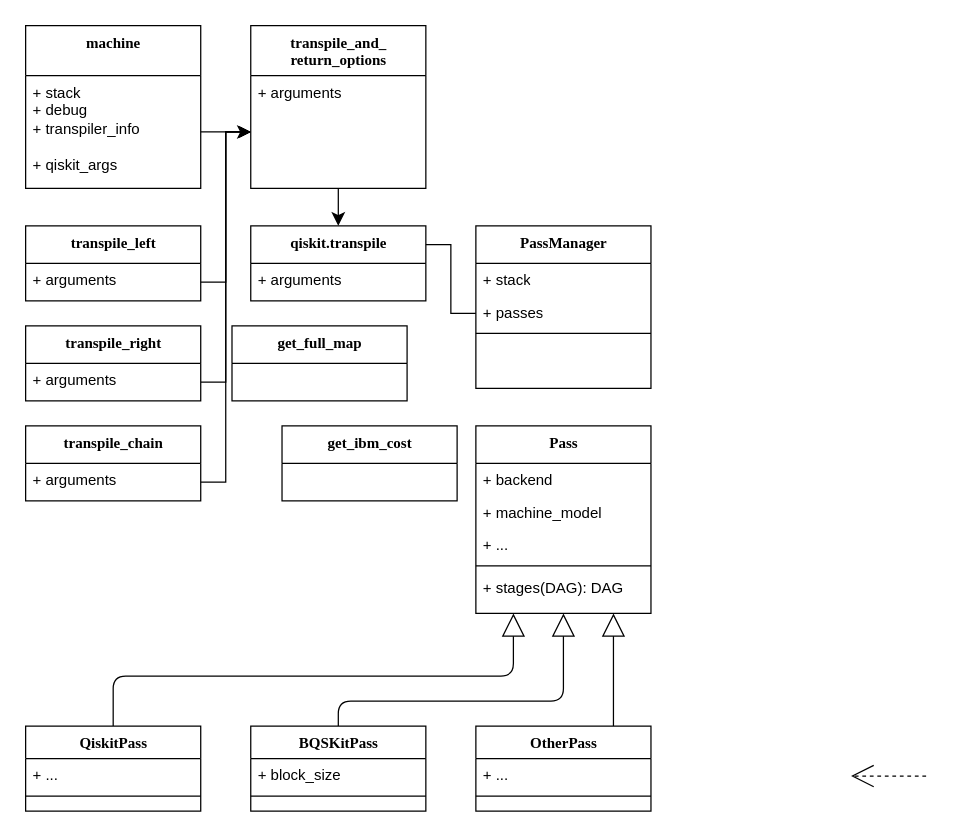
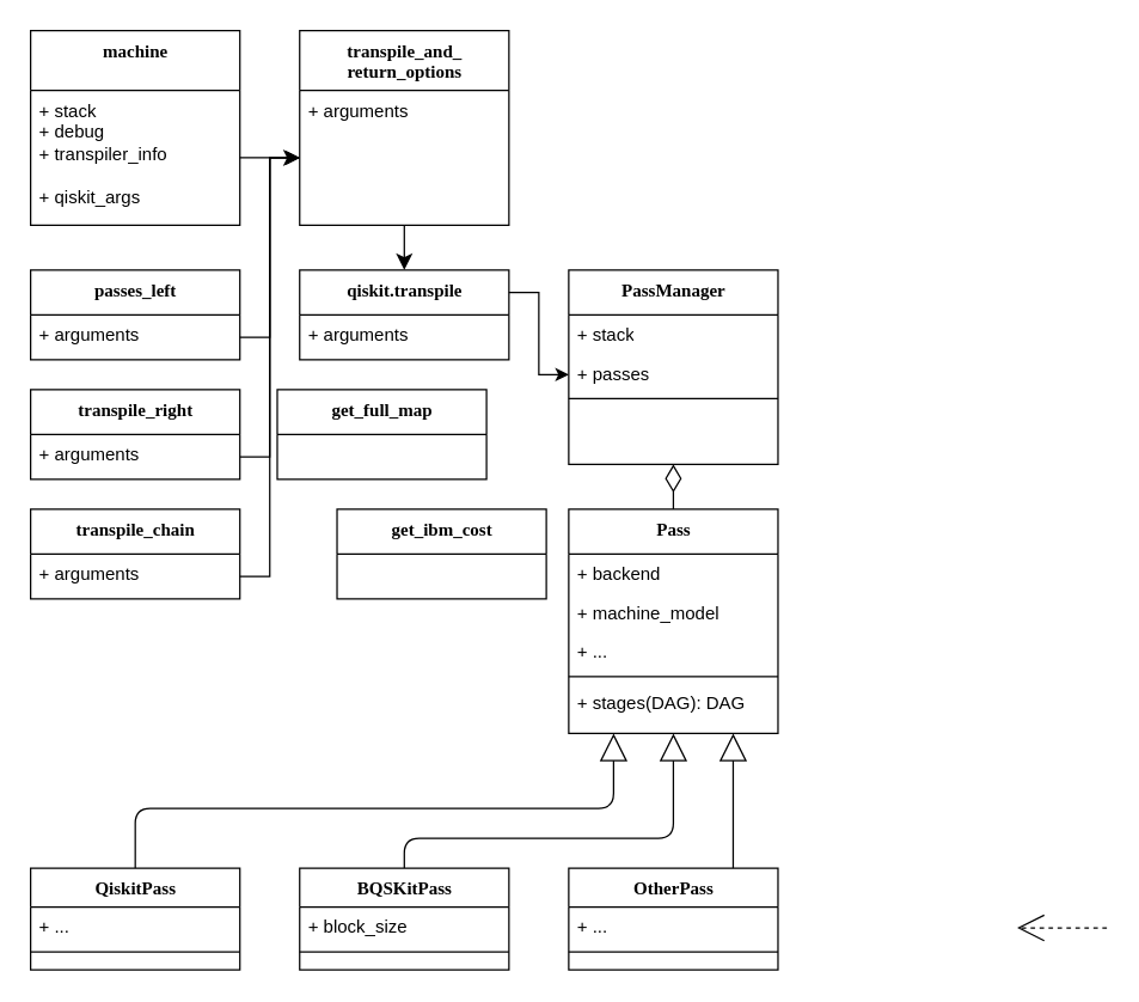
  <mxCell id="0" />
  <mxCell id="1" parent="0" />
  <mxCell id="2" style="edgeStyle=elbowEdgeStyle;html=1;labelBackgroundColor=none;startFill=0;startSize=8;endArrow=open;endFill=0;endSize=16;fontFamily=Verdana;fontSize=12;elbow=vertical;dashed=1;" parent="1" edge="1"><mxGeometry relative="1" as="geometry"><mxPoint x="740" y="620" as="sourcePoint" /><mxPoint x="680" y="620.469" as="targetPoint" /></mxGeometry></mxCell>
  <mxCell id="3" style="edgeStyle=orthogonalEdgeStyle;html=1;labelBackgroundColor=none;startFill=0;startSize=8;endArrow=block;endFill=0;endSize=16;fontFamily=Verdana;fontSize=12;exitX=0.5;exitY=0;exitDx=0;exitDy=0;" parent="1" source="4" edge="1"><mxGeometry relative="1" as="geometry"><Array as="points"><mxPoint x="90" y="540" /><mxPoint x="410" y="540" /><mxPoint x="410" y="490" /></Array><mxPoint x="50" y="640" as="sourcePoint" /><mxPoint x="410" y="490" as="targetPoint" /></mxGeometry></mxCell>
  <mxCell id="4" value="QiskitPass" style="swimlane;html=1;fontStyle=1;align=center;verticalAlign=top;childLayout=stackLayout;horizontal=1;startSize=26;horizontalStack=0;resizeParent=1;resizeLast=0;collapsible=1;marginBottom=0;swimlaneFillColor=#ffffff;rounded=0;shadow=0;comic=0;labelBackgroundColor=none;strokeWidth=1;fillColor=none;fontFamily=Verdana;fontSize=12" parent="1" vertex="1"><mxGeometry x="20" y="580" width="140" height="68" as="geometry" /></mxCell>
  <mxCell id="5" value="+ ..." style="text;html=1;strokeColor=none;fillColor=none;align=left;verticalAlign=top;spacingLeft=4;spacingRight=4;whiteSpace=wrap;overflow=hidden;rotatable=0;points=[[0,0.5],[1,0.5]];portConstraint=eastwest;" parent="4" vertex="1"><mxGeometry y="26" width="140" height="26" as="geometry" /></mxCell>
  <mxCell id="6" value="" style="line;html=1;strokeWidth=1;fillColor=none;align=left;verticalAlign=middle;spacingTop=-1;spacingLeft=3;spacingRight=3;rotatable=0;labelPosition=right;points=[];portConstraint=eastwest;" parent="4" vertex="1"><mxGeometry y="52" width="140" height="8" as="geometry" /></mxCell>
  <mxCell id="7" value="Pass" style="swimlane;html=1;fontStyle=1;align=center;verticalAlign=top;childLayout=stackLayout;horizontal=1;startSize=30;horizontalStack=0;resizeParent=1;resizeLast=0;collapsible=1;marginBottom=0;swimlaneFillColor=#ffffff;rounded=0;shadow=0;comic=0;labelBackgroundColor=none;strokeWidth=1;fillColor=none;fontFamily=Verdana;fontSize=12" parent="1" vertex="1"><mxGeometry x="380" y="340" width="140" height="150" as="geometry" /></mxCell>
  <mxCell id="8" value="+ backend" style="text;html=1;strokeColor=none;fillColor=none;align=left;verticalAlign=top;spacingLeft=4;spacingRight=4;whiteSpace=wrap;overflow=hidden;rotatable=0;points=[[0,0.5],[1,0.5]];portConstraint=eastwest;" parent="7" vertex="1"><mxGeometry y="30" width="140" height="26" as="geometry" /></mxCell>
  <mxCell id="9" value="+ machine_model" style="text;html=1;strokeColor=none;fillColor=none;align=left;verticalAlign=top;spacingLeft=4;spacingRight=4;whiteSpace=wrap;overflow=hidden;rotatable=0;points=[[0,0.5],[1,0.5]];portConstraint=eastwest;" parent="7" vertex="1"><mxGeometry y="56" width="140" height="26" as="geometry" /></mxCell>
  <mxCell id="10" value="+ ..." style="text;html=1;strokeColor=none;fillColor=none;align=left;verticalAlign=top;spacingLeft=4;spacingRight=4;whiteSpace=wrap;overflow=hidden;rotatable=0;points=[[0,0.5],[1,0.5]];portConstraint=eastwest;" parent="7" vertex="1"><mxGeometry y="82" width="140" height="26" as="geometry" /></mxCell>
  <mxCell id="11" value="" style="line;html=1;strokeWidth=1;fillColor=none;align=left;verticalAlign=middle;spacingTop=-1;spacingLeft=3;spacingRight=3;rotatable=0;labelPosition=right;points=[];portConstraint=eastwest;" parent="7" vertex="1"><mxGeometry y="108" width="140" height="8" as="geometry" /></mxCell>
  <mxCell id="12" value="+ stages(DAG): DAG" style="text;html=1;strokeColor=none;fillColor=none;align=left;verticalAlign=top;spacingLeft=4;spacingRight=4;whiteSpace=wrap;overflow=hidden;rotatable=0;points=[[0,0.5],[1,0.5]];portConstraint=eastwest;" parent="7" vertex="1"><mxGeometry y="116" width="140" height="26" as="geometry" /></mxCell>
  <mxCell id="13" value="PassManager" style="swimlane;html=1;fontStyle=1;align=center;verticalAlign=top;childLayout=stackLayout;horizontal=1;startSize=30;horizontalStack=0;resizeParent=1;resizeLast=0;collapsible=1;marginBottom=0;swimlaneFillColor=#ffffff;rounded=0;shadow=0;comic=0;labelBackgroundColor=none;strokeWidth=1;fillColor=none;fontFamily=Verdana;fontSize=12" parent="1" vertex="1"><mxGeometry x="380" y="180" width="140" height="130" as="geometry" /></mxCell>
  <mxCell id="14" value="+ stack" style="text;html=1;strokeColor=none;fillColor=none;align=left;verticalAlign=top;spacingLeft=4;spacingRight=4;whiteSpace=wrap;overflow=hidden;rotatable=0;points=[[0,0.5],[1,0.5]];portConstraint=eastwest;" parent="13" vertex="1"><mxGeometry y="30" width="140" height="26" as="geometry" /></mxCell>
  <mxCell id="15" value="+ passes" style="text;html=1;strokeColor=none;fillColor=none;align=left;verticalAlign=top;spacingLeft=4;spacingRight=4;whiteSpace=wrap;overflow=hidden;rotatable=0;points=[[0,0.5],[1,0.5]];portConstraint=eastwest;" parent="13" vertex="1"><mxGeometry y="56" width="140" height="26" as="geometry" /></mxCell>
  <mxCell id="16" value="" style="line;html=1;strokeWidth=1;fillColor=none;align=left;verticalAlign=middle;spacingTop=-1;spacingLeft=3;spacingRight=3;rotatable=0;labelPosition=right;points=[];portConstraint=eastwest;" parent="13" vertex="1"><mxGeometry y="82" width="140" height="8" as="geometry" /></mxCell>
+ <mxCell id="17" value="" style="edgeStyle=orthogonalEdgeStyle;rounded=1;orthogonalLoop=1;jettySize=auto;html=1;labelBackgroundColor=none;endArrow=diamondThin;fontSize=12;fontFamily=Verdana;startFill=0;startSize=8;endFill=0;endSize=16;exitX=0.5;exitY=0;exitDx=0;exitDy=0;entryX=0.5;entryY=1;entryDx=0;entryDy=0;" parent="1" source="7" target="13" edge="1"><mxGeometry relative="1" as="geometry"><mxPoint x="280" y="320" as="sourcePoint" /><mxPoint x="200" y="421" as="targetPoint" /></mxGeometry></mxCell>
  <mxCell id="18" value="BQSKitPass" style="swimlane;html=1;fontStyle=1;align=center;verticalAlign=top;childLayout=stackLayout;horizontal=1;startSize=26;horizontalStack=0;resizeParent=1;resizeLast=0;collapsible=1;marginBottom=0;swimlaneFillColor=#ffffff;rounded=0;shadow=0;comic=0;labelBackgroundColor=none;strokeWidth=1;fillColor=none;fontFamily=Verdana;fontSize=12" parent="1" vertex="1"><mxGeometry x="200" y="580" width="140" height="68" as="geometry" /></mxCell>
  <mxCell id="19" value="+ block_size" style="text;html=1;strokeColor=none;fillColor=none;align=left;verticalAlign=top;spacingLeft=4;spacingRight=4;whiteSpace=wrap;overflow=hidden;rotatable=0;points=[[0,0.5],[1,0.5]];portConstraint=eastwest;" parent="18" vertex="1"><mxGeometry y="26" width="140" height="26" as="geometry" /></mxCell>
  <mxCell id="20" value="" style="line;html=1;strokeWidth=1;fillColor=none;align=left;verticalAlign=middle;spacingTop=-1;spacingLeft=3;spacingRight=3;rotatable=0;labelPosition=right;points=[];portConstraint=eastwest;" parent="18" vertex="1"><mxGeometry y="52" width="140" height="8" as="geometry" /></mxCell>
  <mxCell id="21" value="OtherPass" style="swimlane;html=1;fontStyle=1;align=center;verticalAlign=top;childLayout=stackLayout;horizontal=1;startSize=26;horizontalStack=0;resizeParent=1;resizeLast=0;collapsible=1;marginBottom=0;swimlaneFillColor=#ffffff;rounded=0;shadow=0;comic=0;labelBackgroundColor=none;strokeWidth=1;fillColor=none;fontFamily=Verdana;fontSize=12" parent="1" vertex="1"><mxGeometry x="380" y="580" width="140" height="68" as="geometry" /></mxCell>
  <mxCell id="22" value="+ ..." style="text;html=1;strokeColor=none;fillColor=none;align=left;verticalAlign=top;spacingLeft=4;spacingRight=4;whiteSpace=wrap;overflow=hidden;rotatable=0;points=[[0,0.5],[1,0.5]];portConstraint=eastwest;" parent="21" vertex="1"><mxGeometry y="26" width="140" height="26" as="geometry" /></mxCell>
  <mxCell id="23" value="" style="line;html=1;strokeWidth=1;fillColor=none;align=left;verticalAlign=middle;spacingTop=-1;spacingLeft=3;spacingRight=3;rotatable=0;labelPosition=right;points=[];portConstraint=eastwest;" parent="21" vertex="1"><mxGeometry y="52" width="140" height="8" as="geometry" /></mxCell>
  <mxCell id="24" style="edgeStyle=orthogonalEdgeStyle;html=1;labelBackgroundColor=none;startFill=0;startSize=8;endArrow=block;endFill=0;endSize=16;fontFamily=Verdana;fontSize=12;entryX=0.25;entryY=1;entryDx=0;entryDy=0;" parent="1" edge="1"><mxGeometry relative="1" as="geometry"><Array as="points"><mxPoint x="490" y="580" /></Array><mxPoint x="490" y="580" as="sourcePoint" /><mxPoint x="490" y="490" as="targetPoint" /></mxGeometry></mxCell>
  <mxCell id="25" value="machine" style="swimlane;html=1;fontStyle=1;align=center;verticalAlign=top;childLayout=stackLayout;horizontal=1;startSize=40;horizontalStack=0;resizeParent=1;resizeLast=0;collapsible=1;marginBottom=0;swimlaneFillColor=#ffffff;rounded=0;shadow=0;comic=0;labelBackgroundColor=none;strokeWidth=1;fillColor=none;fontFamily=Verdana;fontSize=12" parent="1" vertex="1"><mxGeometry x="20" y="20" width="140" height="130" as="geometry" /></mxCell>
  <mxCell id="26" value="+ stack&lt;br&gt;+ debug&lt;br&gt;+ transpiler_info&lt;br&gt;&lt;br&gt;+ qiskit_args" style="text;html=1;strokeColor=none;fillColor=none;align=left;verticalAlign=top;spacingLeft=4;spacingRight=4;whiteSpace=wrap;overflow=hidden;rotatable=0;points=[[0,0.5],[1,0.5]];portConstraint=eastwest;" parent="25" vertex="1"><mxGeometry y="40" width="140" height="90" as="geometry" /></mxCell>
  <mxCell id="27" value="transpile_and_&lt;br&gt;return_options" style="swimlane;html=1;fontStyle=1;align=center;verticalAlign=top;childLayout=stackLayout;horizontal=1;startSize=40;horizontalStack=0;resizeParent=1;resizeLast=0;collapsible=1;marginBottom=0;swimlaneFillColor=#ffffff;rounded=0;shadow=0;comic=0;labelBackgroundColor=none;strokeWidth=1;fillColor=none;fontFamily=Verdana;fontSize=12" parent="1" vertex="1"><mxGeometry x="200" y="20" width="140" height="130" as="geometry" /></mxCell>
  <mxCell id="28" value="+ arguments" style="text;html=1;strokeColor=none;fillColor=none;align=left;verticalAlign=top;spacingLeft=4;spacingRight=4;whiteSpace=wrap;overflow=hidden;rotatable=0;points=[[0,0.5],[1,0.5]];portConstraint=eastwest;" parent="27" vertex="1"><mxGeometry y="40" width="140" height="90" as="geometry" /></mxCell>
- <mxCell id="29" value="transpile_left&lt;br&gt;" style="swimlane;html=1;fontStyle=1;align=center;verticalAlign=top;childLayout=stackLayout;horizontal=1;startSize=30;horizontalStack=0;resizeParent=1;resizeLast=0;collapsible=1;marginBottom=0;swimlaneFillColor=#ffffff;rounded=0;shadow=0;comic=0;labelBackgroundColor=none;strokeWidth=1;fillColor=none;fontFamily=Verdana;fontSize=12" parent="1" vertex="1"><mxGeometry x="20" y="180" width="140" height="60" as="geometry" /></mxCell>
+ <mxCell id="29" value="passes_left&lt;br&gt;" style="swimlane;html=1;fontStyle=1;align=center;verticalAlign=top;childLayout=stackLayout;horizontal=1;startSize=30;horizontalStack=0;resizeParent=1;resizeLast=0;collapsible=1;marginBottom=0;swimlaneFillColor=#ffffff;rounded=0;shadow=0;comic=0;labelBackgroundColor=none;strokeWidth=1;fillColor=none;fontFamily=Verdana;fontSize=12" parent="1" vertex="1"><mxGeometry x="20" y="180" width="140" height="60" as="geometry" /></mxCell>
  <mxCell id="30" value="+ arguments" style="text;html=1;strokeColor=none;fillColor=none;align=left;verticalAlign=top;spacingLeft=4;spacingRight=4;whiteSpace=wrap;overflow=hidden;rotatable=0;points=[[0,0.5],[1,0.5]];portConstraint=eastwest;" parent="29" vertex="1"><mxGeometry y="30" width="140" height="30" as="geometry" /></mxCell>
  <mxCell id="31" value="" style="edgeStyle=orthogonalEdgeStyle;rounded=0;orthogonalLoop=1;jettySize=auto;html=1;entryX=0;entryY=0.5;entryDx=0;entryDy=0;exitX=1;exitY=0.5;exitDx=0;exitDy=0;" parent="1" source="33" target="28" edge="1"><mxGeometry relative="1" as="geometry"><Array as="points"><mxPoint x="180" y="305" /><mxPoint x="180" y="105" /></Array></mxGeometry></mxCell>
  <mxCell id="32" value="transpile_right" style="swimlane;html=1;fontStyle=1;align=center;verticalAlign=top;childLayout=stackLayout;horizontal=1;startSize=30;horizontalStack=0;resizeParent=1;resizeLast=0;collapsible=1;marginBottom=0;swimlaneFillColor=#ffffff;rounded=0;shadow=0;comic=0;labelBackgroundColor=none;strokeWidth=1;fillColor=none;fontFamily=Verdana;fontSize=12" parent="1" vertex="1"><mxGeometry x="20" y="260" width="140" height="60" as="geometry" /></mxCell>
  <mxCell id="33" value="+ arguments" style="text;html=1;strokeColor=none;fillColor=none;align=left;verticalAlign=top;spacingLeft=4;spacingRight=4;whiteSpace=wrap;overflow=hidden;rotatable=0;points=[[0,0.5],[1,0.5]];portConstraint=eastwest;" parent="32" vertex="1"><mxGeometry y="30" width="140" height="30" as="geometry" /></mxCell>
  <mxCell id="34" value="transpile_chain" style="swimlane;html=1;fontStyle=1;align=center;verticalAlign=top;childLayout=stackLayout;horizontal=1;startSize=30;horizontalStack=0;resizeParent=1;resizeLast=0;collapsible=1;marginBottom=0;swimlaneFillColor=#ffffff;rounded=0;shadow=0;comic=0;labelBackgroundColor=none;strokeWidth=1;fillColor=none;fontFamily=Verdana;fontSize=12" parent="1" vertex="1"><mxGeometry x="20" y="340" width="140" height="60" as="geometry" /></mxCell>
  <mxCell id="35" value="+ arguments" style="text;html=1;strokeColor=none;fillColor=none;align=left;verticalAlign=top;spacingLeft=4;spacingRight=4;whiteSpace=wrap;overflow=hidden;rotatable=0;points=[[0,0.5],[1,0.5]];portConstraint=eastwest;" parent="34" vertex="1"><mxGeometry y="30" width="140" height="30" as="geometry" /></mxCell>
  <mxCell id="36" value="" style="edgeStyle=orthogonalEdgeStyle;rounded=0;orthogonalLoop=1;jettySize=auto;html=1;entryX=0;entryY=0.5;entryDx=0;entryDy=0;" parent="1" source="35" target="28" edge="1"><mxGeometry relative="1" as="geometry" /></mxCell>
  <mxCell id="37" value="" style="edgeStyle=orthogonalEdgeStyle;rounded=0;orthogonalLoop=1;jettySize=auto;html=1;entryX=0;entryY=0.5;entryDx=0;entryDy=0;" parent="1" source="30" target="28" edge="1"><mxGeometry relative="1" as="geometry"><Array as="points"><mxPoint x="180" y="225" /><mxPoint x="180" y="105" /></Array></mxGeometry></mxCell>
  <mxCell id="38" value="qiskit.transpile" style="swimlane;html=1;fontStyle=1;align=center;verticalAlign=top;childLayout=stackLayout;horizontal=1;startSize=30;horizontalStack=0;resizeParent=1;resizeLast=0;collapsible=1;marginBottom=0;swimlaneFillColor=#ffffff;rounded=0;shadow=0;comic=0;labelBackgroundColor=none;strokeWidth=1;fillColor=none;fontFamily=Verdana;fontSize=12" parent="1" vertex="1"><mxGeometry x="200" y="180" width="140" height="60" as="geometry" /></mxCell>
  <mxCell id="39" value="+ arguments" style="text;html=1;strokeColor=none;fillColor=none;align=left;verticalAlign=top;spacingLeft=4;spacingRight=4;whiteSpace=wrap;overflow=hidden;rotatable=0;points=[[0,0.5],[1,0.5]];portConstraint=eastwest;" parent="38" vertex="1"><mxGeometry y="30" width="140" height="30" as="geometry" /></mxCell>
  <mxCell id="40" value="" style="edgeStyle=none;curved=1;rounded=0;orthogonalLoop=1;jettySize=auto;html=1;fontSize=12;startSize=8;endSize=8;" parent="1" source="26" target="28" edge="1"><mxGeometry relative="1" as="geometry" /></mxCell>
  <mxCell id="41" value="" style="edgeStyle=none;curved=1;rounded=0;orthogonalLoop=1;jettySize=auto;html=1;fontSize=12;startSize=8;endSize=8;" parent="1" source="28" target="38" edge="1"><mxGeometry relative="1" as="geometry"><mxPoint x="170" y="115" as="sourcePoint" /><mxPoint x="210" y="115" as="targetPoint" /></mxGeometry></mxCell>
- <mxCell id="42" value="" style="edgeStyle=orthogonalEdgeStyle;rounded=0;orthogonalLoop=1;jettySize=auto;html=1;exitX=1;exitY=0.25;exitDx=0;exitDy=0;endArrow=none;" parent="1" source="38" target="15" edge="1"><mxGeometry relative="1" as="geometry"><mxPoint x="260" y="400" as="sourcePoint" /><mxPoint x="300" y="280" as="targetPoint" /><Array as="points"><mxPoint x="360" y="195" /><mxPoint x="360" y="250" /></Array></mxGeometry></mxCell>
+ <mxCell id="42" value="" style="edgeStyle=orthogonalEdgeStyle;rounded=0;orthogonalLoop=1;jettySize=auto;html=1;exitX=1;exitY=0.25;exitDx=0;exitDy=0;" parent="1" source="38" target="15" edge="1"><mxGeometry relative="1" as="geometry"><mxPoint x="260" y="400" as="sourcePoint" /><mxPoint x="300" y="280" as="targetPoint" /><Array as="points"><mxPoint x="360" y="195" /><mxPoint x="360" y="250" /></Array></mxGeometry></mxCell>
  <mxCell id="43" style="edgeStyle=orthogonalEdgeStyle;html=1;labelBackgroundColor=none;startFill=0;startSize=8;endArrow=block;endFill=0;endSize=16;fontFamily=Verdana;fontSize=12;exitX=0.5;exitY=0;exitDx=0;exitDy=0;" parent="1" source="18" edge="1"><mxGeometry relative="1" as="geometry"><Array as="points"><mxPoint x="270" y="560" /><mxPoint x="450" y="560" /></Array><mxPoint x="290" y="580" as="sourcePoint" /><mxPoint x="450" y="490" as="targetPoint" /></mxGeometry></mxCell>
  <mxCell id="44" value="get_full_map" style="swimlane;html=1;fontStyle=1;align=center;verticalAlign=top;childLayout=stackLayout;horizontal=1;startSize=30;horizontalStack=0;resizeParent=1;resizeLast=0;collapsible=1;marginBottom=0;swimlaneFillColor=#ffffff;rounded=0;shadow=0;comic=0;labelBackgroundColor=none;strokeWidth=1;fillColor=none;fontFamily=Verdana;fontSize=12" parent="1" vertex="1"><mxGeometry x="185" y="260" width="140" height="60" as="geometry" /></mxCell>
  <mxCell id="45" value="get_ibm_cost" style="swimlane;html=1;fontStyle=1;align=center;verticalAlign=top;childLayout=stackLayout;horizontal=1;startSize=30;horizontalStack=0;resizeParent=1;resizeLast=0;collapsible=1;marginBottom=0;swimlaneFillColor=#ffffff;rounded=0;shadow=0;comic=0;labelBackgroundColor=none;strokeWidth=1;fillColor=none;fontFamily=Verdana;fontSize=12" vertex="1" parent="1"><mxGeometry x="225" y="340" width="140" height="60" as="geometry" /></mxCell>
